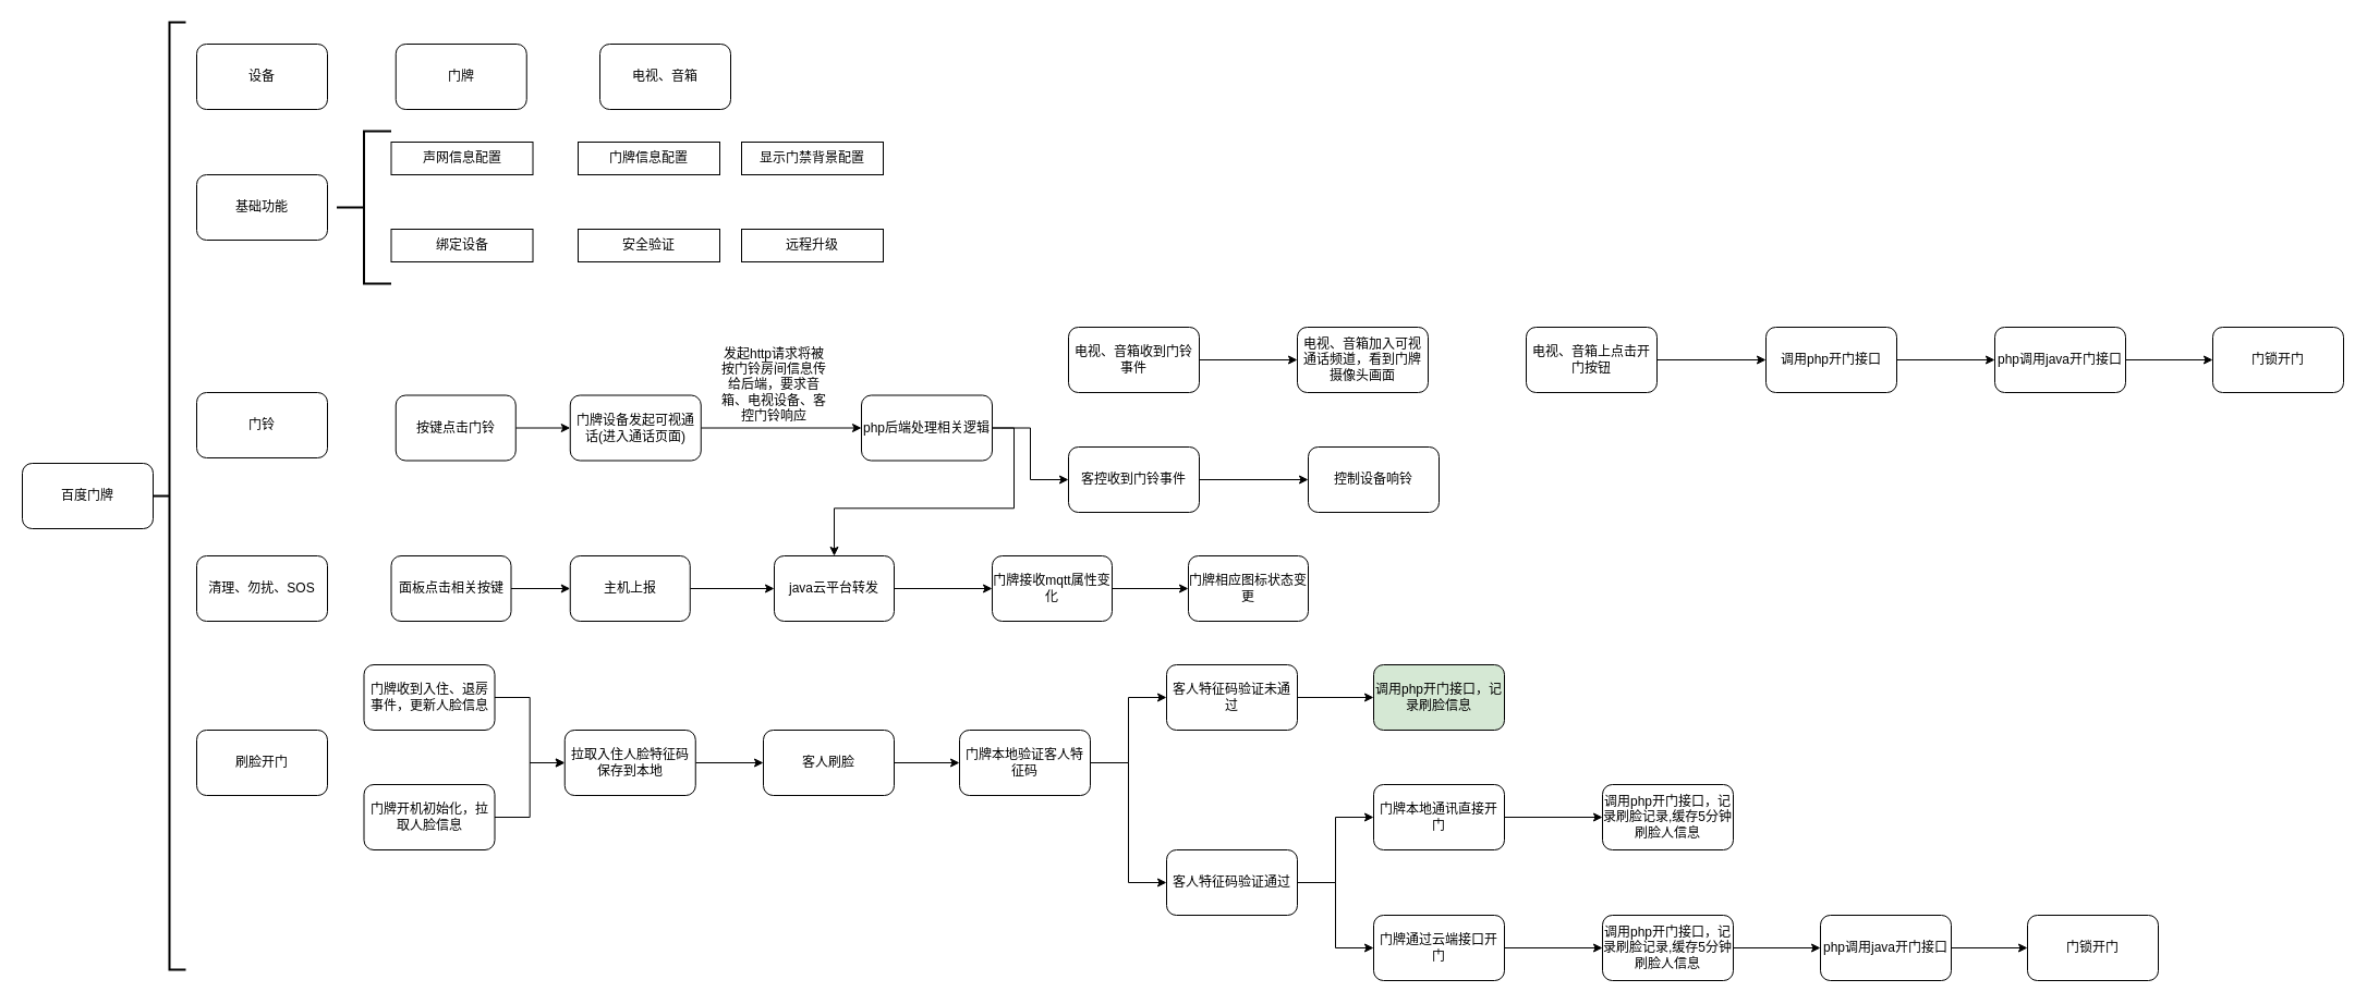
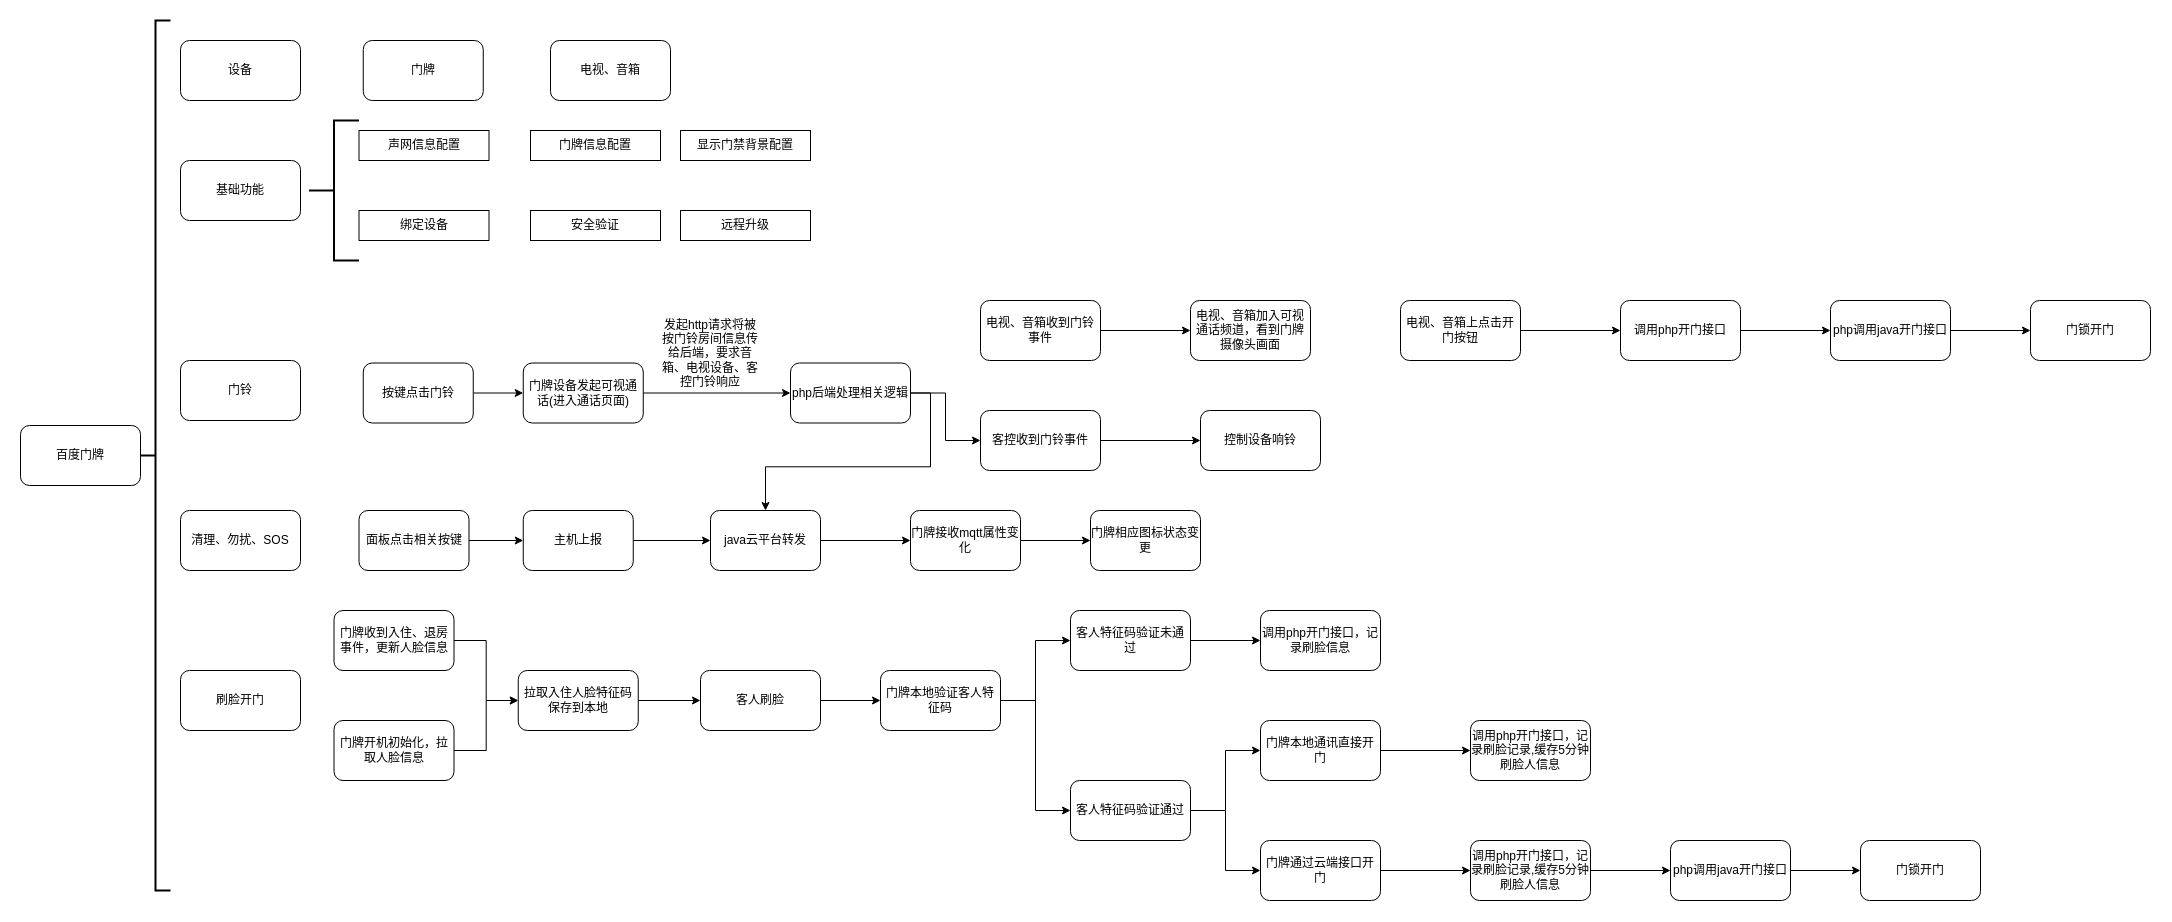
  <mxCell id="0" />
  <mxCell id="1" parent="0" />
  <mxCell id="2" value="百度门牌" style="rounded=1;whiteSpace=wrap;html=1;" vertex="1" parent="1"><mxGeometry x="20" y="425" width="120" height="60" as="geometry" /></mxCell>
  <mxCell id="3" value="" style="strokeWidth=2;html=1;shape=mxgraph.flowchart.annotation_2;align=left;labelPosition=right;pointerEvents=1;" vertex="1" parent="1"><mxGeometry x="140" y="20" width="30" height="870" as="geometry" /></mxCell>
  <mxCell id="4" value="基础功能" style="rounded=1;whiteSpace=wrap;html=1;" vertex="1" parent="1"><mxGeometry x="180" y="160" width="120" height="60" as="geometry" /></mxCell>
  <mxCell id="5" value="" style="strokeWidth=2;html=1;shape=mxgraph.flowchart.annotation_2;align=left;labelPosition=right;pointerEvents=1;points=[[0,0.5,0,0,0],[0.5,0,0,0,0],[0.5,1,0,0,0],[1,0,0,0,0],[1,0.5,0,0,0],[1,1,0,0,0]];" vertex="1" parent="1"><mxGeometry x="308.5" y="120" width="50" height="140" as="geometry" /></mxCell>
  <mxCell id="6" value="声网信息配置" style="rounded=0;whiteSpace=wrap;html=1;" vertex="1" parent="1"><mxGeometry x="358.5" y="130" width="130" height="30" as="geometry" /></mxCell>
  <mxCell id="7" value="门牌信息配置" style="rounded=0;whiteSpace=wrap;html=1;" vertex="1" parent="1"><mxGeometry x="530" y="130" width="130" height="30" as="geometry" /></mxCell>
  <mxCell id="8" value="显示门禁背景配置" style="rounded=0;whiteSpace=wrap;html=1;" vertex="1" parent="1"><mxGeometry x="680" y="130" width="130" height="30" as="geometry" /></mxCell>
  <mxCell id="9" value="绑定设备" style="rounded=0;whiteSpace=wrap;html=1;" vertex="1" parent="1"><mxGeometry x="358.5" y="210" width="130" height="30" as="geometry" /></mxCell>
  <mxCell id="10" value="门铃" style="rounded=1;whiteSpace=wrap;html=1;" vertex="1" parent="1"><mxGeometry x="180" y="360" width="120" height="60" as="geometry" /></mxCell>
  <mxCell id="11" value="设备" style="rounded=1;whiteSpace=wrap;html=1;" vertex="1" parent="1"><mxGeometry x="180" y="40" width="120" height="60" as="geometry" /></mxCell>
  <mxCell id="12" value="门牌" style="rounded=1;whiteSpace=wrap;html=1;" vertex="1" parent="1"><mxGeometry x="362.75" y="40" width="120" height="60" as="geometry" /></mxCell>
  <mxCell id="13" value="电视、音箱" style="rounded=1;whiteSpace=wrap;html=1;" vertex="1" parent="1"><mxGeometry x="550" y="40" width="120" height="60" as="geometry" /></mxCell>
  <mxCell id="14" style="edgeStyle=orthogonalEdgeStyle;rounded=0;orthogonalLoop=1;jettySize=auto;html=1;exitX=1;exitY=0.5;exitDx=0;exitDy=0;entryX=0;entryY=0.5;entryDx=0;entryDy=0;" edge="1" parent="1" source="15" target="17"><mxGeometry relative="1" as="geometry" /></mxCell>
  <mxCell id="15" value="按键点击门铃" style="rounded=1;whiteSpace=wrap;html=1;" vertex="1" parent="1"><mxGeometry x="362.75" y="362.5" width="110" height="60" as="geometry" /></mxCell>
  <mxCell id="16" style="edgeStyle=orthogonalEdgeStyle;rounded=0;orthogonalLoop=1;jettySize=auto;html=1;exitX=1;exitY=0.5;exitDx=0;exitDy=0;entryX=0;entryY=0.5;entryDx=0;entryDy=0;" edge="1" parent="1" source="17" target="20"><mxGeometry relative="1" as="geometry"><Array as="points"><mxPoint x="790" y="393" /></Array></mxGeometry></mxCell>
  <mxCell id="17" value="门牌设备发起可视通话(进入通话页面)" style="rounded=1;whiteSpace=wrap;html=1;" vertex="1" parent="1"><mxGeometry x="522.75" y="362.5" width="120" height="60" as="geometry" /></mxCell>
  <mxCell id="18" style="edgeStyle=orthogonalEdgeStyle;rounded=0;orthogonalLoop=1;jettySize=auto;html=1;exitX=1;exitY=0.5;exitDx=0;exitDy=0;" edge="1" parent="1" source="20" target="43"><mxGeometry relative="1" as="geometry" /></mxCell>
  <mxCell id="19" style="edgeStyle=orthogonalEdgeStyle;rounded=0;orthogonalLoop=1;jettySize=auto;html=1;exitX=1;exitY=0.5;exitDx=0;exitDy=0;entryX=0;entryY=0.5;entryDx=0;entryDy=0;" edge="1" parent="1" source="20" target="27"><mxGeometry relative="1" as="geometry" /></mxCell>
  <mxCell id="20" value="php后端处理相关逻辑" style="rounded=1;whiteSpace=wrap;html=1;" vertex="1" parent="1"><mxGeometry x="790" y="362.5" width="120" height="60" as="geometry" /></mxCell>
  <mxCell id="21" style="edgeStyle=orthogonalEdgeStyle;rounded=0;orthogonalLoop=1;jettySize=auto;html=1;exitX=1;exitY=0.5;exitDx=0;exitDy=0;" edge="1" parent="1" source="22" target="29"><mxGeometry relative="1" as="geometry" /></mxCell>
  <mxCell id="22" value="电视、音箱收到门铃事件" style="rounded=1;whiteSpace=wrap;html=1;" vertex="1" parent="1"><mxGeometry x="980" y="300" width="120" height="60" as="geometry" /></mxCell>
  <mxCell id="23" value="发起http请求将被按门铃房间信息传给后端，要求音箱、电视设备、客控门铃响应" style="text;html=1;strokeColor=none;fillColor=none;align=center;verticalAlign=middle;whiteSpace=wrap;rounded=0;" vertex="1" parent="1"><mxGeometry x="660" y="325" width="100" height="55" as="geometry" /></mxCell>
  <mxCell id="24" value="安全验证" style="rounded=0;whiteSpace=wrap;html=1;" vertex="1" parent="1"><mxGeometry x="530" y="210" width="130" height="30" as="geometry" /></mxCell>
  <mxCell id="25" value="远程升级" style="rounded=0;whiteSpace=wrap;html=1;" vertex="1" parent="1"><mxGeometry x="680" y="210" width="130" height="30" as="geometry" /></mxCell>
  <mxCell id="26" style="edgeStyle=orthogonalEdgeStyle;rounded=0;orthogonalLoop=1;jettySize=auto;html=1;exitX=1;exitY=0.5;exitDx=0;exitDy=0;entryX=0;entryY=0.5;entryDx=0;entryDy=0;" edge="1" parent="1" source="27" target="28"><mxGeometry relative="1" as="geometry" /></mxCell>
  <mxCell id="27" value="客控收到门铃事件" style="rounded=1;whiteSpace=wrap;html=1;" vertex="1" parent="1"><mxGeometry x="980" y="410" width="120" height="60" as="geometry" /></mxCell>
  <mxCell id="28" value="控制设备响铃" style="rounded=1;whiteSpace=wrap;html=1;" vertex="1" parent="1"><mxGeometry x="1200" y="410" width="120" height="60" as="geometry" /></mxCell>
  <mxCell id="29" value="电视、音箱加入可视通话频道，看到门牌摄像头画面" style="rounded=1;whiteSpace=wrap;html=1;" vertex="1" parent="1"><mxGeometry x="1190" y="300" width="120" height="60" as="geometry" /></mxCell>
  <mxCell id="30" style="edgeStyle=orthogonalEdgeStyle;rounded=0;orthogonalLoop=1;jettySize=auto;html=1;exitX=1;exitY=0.5;exitDx=0;exitDy=0;entryX=0;entryY=0.5;entryDx=0;entryDy=0;" edge="1" parent="1" source="31" target="33"><mxGeometry relative="1" as="geometry" /></mxCell>
  <mxCell id="31" value="电视、音箱上点击开门按钮" style="rounded=1;whiteSpace=wrap;html=1;" vertex="1" parent="1"><mxGeometry x="1400" y="300" width="120" height="60" as="geometry" /></mxCell>
  <mxCell id="32" style="edgeStyle=orthogonalEdgeStyle;rounded=0;orthogonalLoop=1;jettySize=auto;html=1;exitX=1;exitY=0.5;exitDx=0;exitDy=0;entryX=0;entryY=0.5;entryDx=0;entryDy=0;" edge="1" parent="1" source="33" target="35"><mxGeometry relative="1" as="geometry" /></mxCell>
  <mxCell id="33" value="调用php开门接口" style="rounded=1;whiteSpace=wrap;html=1;" vertex="1" parent="1"><mxGeometry x="1620" y="300" width="120" height="60" as="geometry" /></mxCell>
  <mxCell id="34" style="edgeStyle=orthogonalEdgeStyle;rounded=0;orthogonalLoop=1;jettySize=auto;html=1;exitX=1;exitY=0.5;exitDx=0;exitDy=0;entryX=0;entryY=0.5;entryDx=0;entryDy=0;" edge="1" parent="1" source="35" target="36"><mxGeometry relative="1" as="geometry" /></mxCell>
  <mxCell id="35" value="php调用java开门接口" style="rounded=1;whiteSpace=wrap;html=1;" vertex="1" parent="1"><mxGeometry x="1830" y="300" width="120" height="60" as="geometry" /></mxCell>
  <mxCell id="36" value="门锁开门" style="rounded=1;whiteSpace=wrap;html=1;" vertex="1" parent="1"><mxGeometry x="2030" y="300" width="120" height="60" as="geometry" /></mxCell>
  <mxCell id="37" value="清理、勿扰、SOS" style="rounded=1;whiteSpace=wrap;html=1;" vertex="1" parent="1"><mxGeometry x="180" y="510" width="120" height="60" as="geometry" /></mxCell>
  <mxCell id="38" style="edgeStyle=orthogonalEdgeStyle;rounded=0;orthogonalLoop=1;jettySize=auto;html=1;exitX=1;exitY=0.5;exitDx=0;exitDy=0;entryX=0;entryY=0.5;entryDx=0;entryDy=0;" edge="1" parent="1" source="39" target="41"><mxGeometry relative="1" as="geometry" /></mxCell>
  <mxCell id="39" value="面板点击相关按键" style="rounded=1;whiteSpace=wrap;html=1;" vertex="1" parent="1"><mxGeometry x="358.5" y="510" width="110" height="60" as="geometry" /></mxCell>
  <mxCell id="40" style="edgeStyle=orthogonalEdgeStyle;rounded=0;orthogonalLoop=1;jettySize=auto;html=1;exitX=1;exitY=0.5;exitDx=0;exitDy=0;entryX=0;entryY=0.5;entryDx=0;entryDy=0;" edge="1" parent="1" source="41" target="43"><mxGeometry relative="1" as="geometry" /></mxCell>
  <mxCell id="41" value="主机上报" style="rounded=1;whiteSpace=wrap;html=1;" vertex="1" parent="1"><mxGeometry x="522.75" y="510" width="110" height="60" as="geometry" /></mxCell>
  <mxCell id="42" style="edgeStyle=orthogonalEdgeStyle;rounded=0;orthogonalLoop=1;jettySize=auto;html=1;exitX=1;exitY=0.5;exitDx=0;exitDy=0;entryX=0;entryY=0.5;entryDx=0;entryDy=0;" edge="1" parent="1" source="43" target="45"><mxGeometry relative="1" as="geometry" /></mxCell>
  <mxCell id="43" value="java云平台转发" style="rounded=1;whiteSpace=wrap;html=1;" vertex="1" parent="1"><mxGeometry x="710" y="510" width="110" height="60" as="geometry" /></mxCell>
  <mxCell id="44" style="edgeStyle=orthogonalEdgeStyle;rounded=0;orthogonalLoop=1;jettySize=auto;html=1;exitX=1;exitY=0.5;exitDx=0;exitDy=0;" edge="1" parent="1" source="45" target="46"><mxGeometry relative="1" as="geometry" /></mxCell>
  <mxCell id="45" value="门牌接收mqtt属性变化" style="rounded=1;whiteSpace=wrap;html=1;" vertex="1" parent="1"><mxGeometry x="910" y="510" width="110" height="60" as="geometry" /></mxCell>
  <mxCell id="46" value="门牌相应图标状态变更" style="rounded=1;whiteSpace=wrap;html=1;" vertex="1" parent="1"><mxGeometry x="1090" y="510" width="110" height="60" as="geometry" /></mxCell>
  <mxCell id="47" value="刷脸开门" style="rounded=1;whiteSpace=wrap;html=1;" vertex="1" parent="1"><mxGeometry x="180" y="670" width="120" height="60" as="geometry" /></mxCell>
  <mxCell id="48" style="edgeStyle=orthogonalEdgeStyle;rounded=0;orthogonalLoop=1;jettySize=auto;html=1;exitX=1;exitY=0.5;exitDx=0;exitDy=0;entryX=0;entryY=0.5;entryDx=0;entryDy=0;" edge="1" parent="1" source="49" target="55"><mxGeometry relative="1" as="geometry" /></mxCell>
  <mxCell id="49" value="拉取入住人脸特征码保存到本地" style="rounded=1;whiteSpace=wrap;html=1;" vertex="1" parent="1"><mxGeometry x="517.75" y="670" width="120" height="60" as="geometry" /></mxCell>
  <mxCell id="50" style="edgeStyle=orthogonalEdgeStyle;rounded=0;orthogonalLoop=1;jettySize=auto;html=1;exitX=1;exitY=0.5;exitDx=0;exitDy=0;" edge="1" parent="1" source="51" target="49"><mxGeometry relative="1" as="geometry" /></mxCell>
  <mxCell id="51" value="门牌收到入住、退房事件，更新人脸信息" style="rounded=1;whiteSpace=wrap;html=1;" vertex="1" parent="1"><mxGeometry x="333.5" y="610" width="120" height="60" as="geometry" /></mxCell>
  <mxCell id="52" style="edgeStyle=orthogonalEdgeStyle;rounded=0;orthogonalLoop=1;jettySize=auto;html=1;exitX=1;exitY=0.5;exitDx=0;exitDy=0;entryX=0;entryY=0.5;entryDx=0;entryDy=0;" edge="1" parent="1" source="53" target="49"><mxGeometry relative="1" as="geometry" /></mxCell>
  <mxCell id="53" value="门牌开机初始化，拉取人脸信息" style="rounded=1;whiteSpace=wrap;html=1;" vertex="1" parent="1"><mxGeometry x="333.5" y="720" width="120" height="60" as="geometry" /></mxCell>
  <mxCell id="54" style="edgeStyle=orthogonalEdgeStyle;rounded=0;orthogonalLoop=1;jettySize=auto;html=1;exitX=1;exitY=0.5;exitDx=0;exitDy=0;entryX=0;entryY=0.5;entryDx=0;entryDy=0;" edge="1" parent="1" source="55" target="58"><mxGeometry relative="1" as="geometry" /></mxCell>
  <mxCell id="55" value="客人刷脸" style="rounded=1;whiteSpace=wrap;html=1;" vertex="1" parent="1"><mxGeometry x="700" y="670" width="120" height="60" as="geometry" /></mxCell>
  <mxCell id="56" style="edgeStyle=orthogonalEdgeStyle;rounded=0;orthogonalLoop=1;jettySize=auto;html=1;exitX=1;exitY=0.5;exitDx=0;exitDy=0;entryX=0;entryY=0.5;entryDx=0;entryDy=0;" edge="1" parent="1" source="58" target="60"><mxGeometry relative="1" as="geometry" /></mxCell>
  <mxCell id="57" style="edgeStyle=orthogonalEdgeStyle;rounded=0;orthogonalLoop=1;jettySize=auto;html=1;exitX=1;exitY=0.5;exitDx=0;exitDy=0;entryX=0;entryY=0.5;entryDx=0;entryDy=0;" edge="1" parent="1" source="58" target="63"><mxGeometry relative="1" as="geometry" /></mxCell>
  <mxCell id="58" value="门牌本地验证客人特征码" style="rounded=1;whiteSpace=wrap;html=1;" vertex="1" parent="1"><mxGeometry x="880" y="670" width="120" height="60" as="geometry" /></mxCell>
  <mxCell id="59" style="edgeStyle=orthogonalEdgeStyle;rounded=0;orthogonalLoop=1;jettySize=auto;html=1;exitX=1;exitY=0.5;exitDx=0;exitDy=0;entryX=0;entryY=0.5;entryDx=0;entryDy=0;" edge="1" parent="1" source="60" target="64"><mxGeometry relative="1" as="geometry" /></mxCell>
  <mxCell id="60" value="客人特征码验证未通过" style="rounded=1;whiteSpace=wrap;html=1;" vertex="1" parent="1"><mxGeometry x="1070" y="610" width="120" height="60" as="geometry" /></mxCell>
  <mxCell id="61" style="edgeStyle=orthogonalEdgeStyle;rounded=0;orthogonalLoop=1;jettySize=auto;html=1;exitX=1;exitY=0.5;exitDx=0;exitDy=0;entryX=0;entryY=0.5;entryDx=0;entryDy=0;" edge="1" parent="1" source="63" target="66"><mxGeometry relative="1" as="geometry" /></mxCell>
  <mxCell id="62" style="edgeStyle=orthogonalEdgeStyle;rounded=0;orthogonalLoop=1;jettySize=auto;html=1;exitX=1;exitY=0.5;exitDx=0;exitDy=0;entryX=0;entryY=0.5;entryDx=0;entryDy=0;" edge="1" parent="1" source="63" target="69"><mxGeometry relative="1" as="geometry" /></mxCell>
  <mxCell id="63" value="客人特征码验证通过" style="rounded=1;whiteSpace=wrap;html=1;" vertex="1" parent="1"><mxGeometry x="1070" y="780" width="120" height="60" as="geometry" /></mxCell>
- <mxCell id="64" value="调用php开门接口，记录刷脸信息" style="rounded=1;whiteSpace=wrap;html=1;fillColor=#d5e8d4;" vertex="1" parent="1"><mxGeometry x="1260" y="610" width="120" height="60" as="geometry" /></mxCell>
+ <mxCell id="64" value="调用php开门接口，记录刷脸信息" style="rounded=1;whiteSpace=wrap;html=1;" vertex="1" parent="1"><mxGeometry x="1260" y="610" width="120" height="60" as="geometry" /></mxCell>
  <mxCell id="65" style="edgeStyle=orthogonalEdgeStyle;rounded=0;orthogonalLoop=1;jettySize=auto;html=1;exitX=1;exitY=0.5;exitDx=0;exitDy=0;" edge="1" parent="1" source="66" target="67"><mxGeometry relative="1" as="geometry" /></mxCell>
  <mxCell id="66" value="门牌本地通讯直接开门" style="rounded=1;whiteSpace=wrap;html=1;" vertex="1" parent="1"><mxGeometry x="1260" y="720" width="120" height="60" as="geometry" /></mxCell>
  <mxCell id="67" value="调用php开门接口，记录刷脸记录,缓存5分钟刷脸人信息" style="rounded=1;whiteSpace=wrap;html=1;" vertex="1" parent="1"><mxGeometry x="1470" y="720" width="120" height="60" as="geometry" /></mxCell>
  <mxCell id="68" style="edgeStyle=orthogonalEdgeStyle;rounded=0;orthogonalLoop=1;jettySize=auto;html=1;exitX=1;exitY=0.5;exitDx=0;exitDy=0;entryX=0;entryY=0.5;entryDx=0;entryDy=0;" edge="1" parent="1" source="69" target="71"><mxGeometry relative="1" as="geometry" /></mxCell>
  <mxCell id="69" value="门牌通过云端接口开门" style="rounded=1;whiteSpace=wrap;html=1;" vertex="1" parent="1"><mxGeometry x="1260" y="840" width="120" height="60" as="geometry" /></mxCell>
  <mxCell id="70" style="edgeStyle=orthogonalEdgeStyle;rounded=0;orthogonalLoop=1;jettySize=auto;html=1;exitX=1;exitY=0.5;exitDx=0;exitDy=0;" edge="1" parent="1" source="71" target="73"><mxGeometry relative="1" as="geometry" /></mxCell>
  <mxCell id="71" value="调用php开门接口，记录刷脸记录,缓存5分钟刷脸人信息" style="rounded=1;whiteSpace=wrap;html=1;" vertex="1" parent="1"><mxGeometry x="1470" y="840" width="120" height="60" as="geometry" /></mxCell>
  <mxCell id="72" style="edgeStyle=orthogonalEdgeStyle;rounded=0;orthogonalLoop=1;jettySize=auto;html=1;exitX=1;exitY=0.5;exitDx=0;exitDy=0;entryX=0;entryY=0.5;entryDx=0;entryDy=0;" edge="1" parent="1" source="73" target="74"><mxGeometry relative="1" as="geometry" /></mxCell>
  <mxCell id="73" value="php调用java开门接口" style="rounded=1;whiteSpace=wrap;html=1;" vertex="1" parent="1"><mxGeometry x="1670" y="840" width="120" height="60" as="geometry" /></mxCell>
  <mxCell id="74" value="门锁开门" style="rounded=1;whiteSpace=wrap;html=1;" vertex="1" parent="1"><mxGeometry x="1860" y="840" width="120" height="60" as="geometry" /></mxCell>
